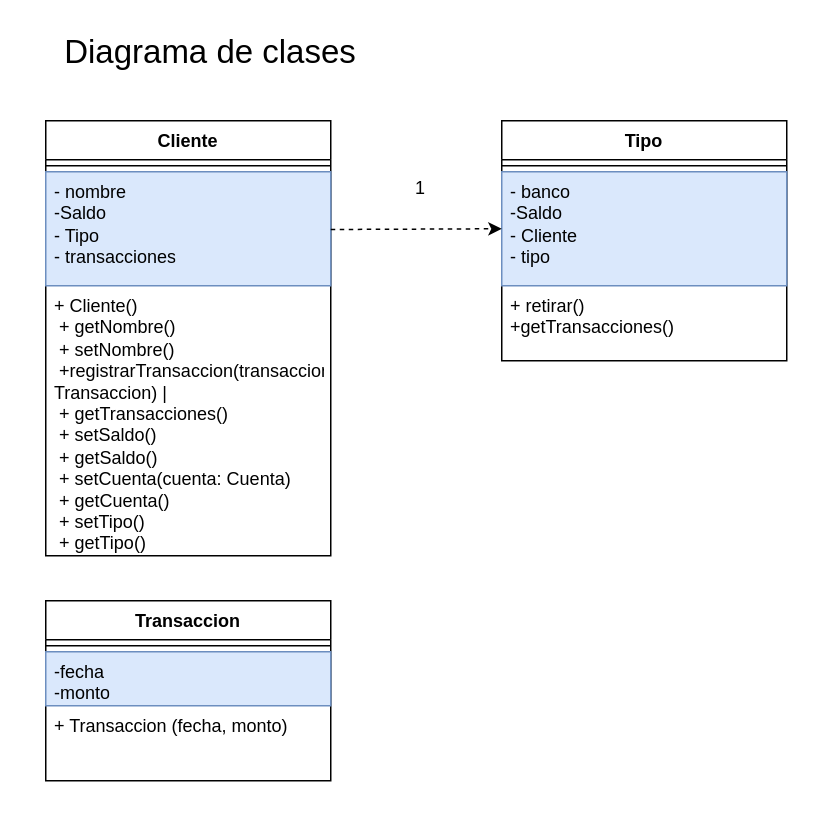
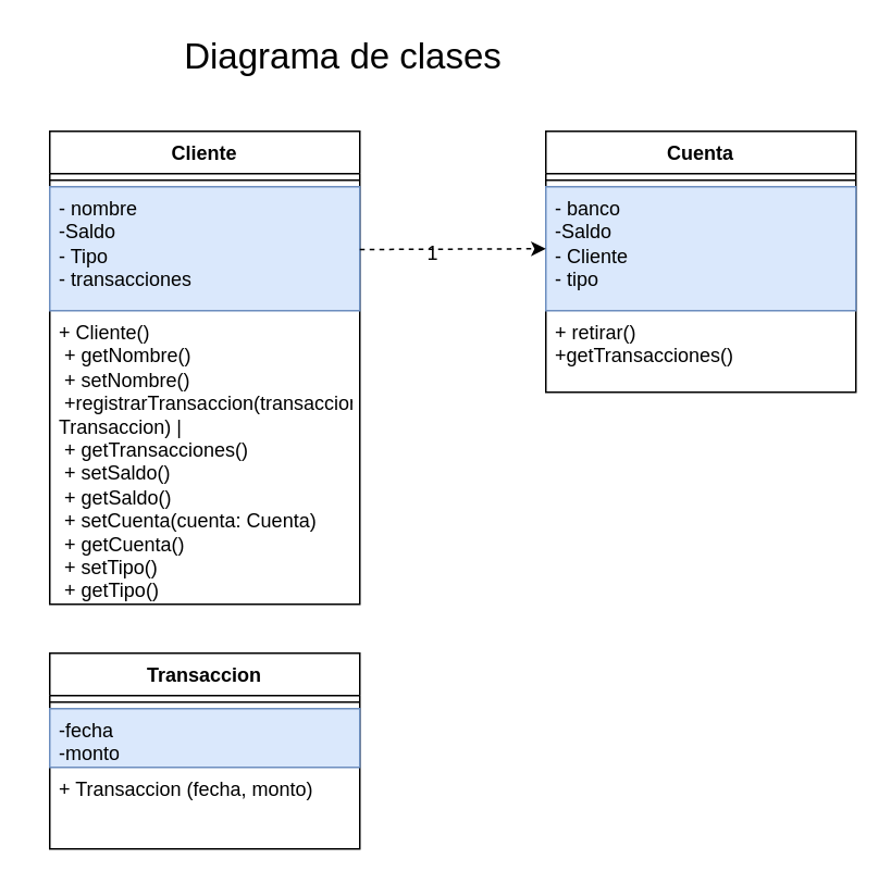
  <mxCell id="0" />
  <mxCell id="1" parent="0" />
  <mxCell id="2" value="Cliente" style="swimlane;fontStyle=1;align=center;verticalAlign=top;childLayout=stackLayout;horizontal=1;startSize=26;horizontalStack=0;resizeParent=1;resizeParentMax=0;resizeLast=0;collapsible=1;marginBottom=0;whiteSpace=wrap;html=1;" parent="1" vertex="1"><mxGeometry x="30" y="80" width="190" height="290" as="geometry" /></mxCell>
  <mxCell id="3" value="" style="line;strokeWidth=1;fillColor=none;align=left;verticalAlign=middle;spacingTop=-1;spacingLeft=3;spacingRight=3;rotatable=0;labelPosition=right;points=[];portConstraint=eastwest;strokeColor=inherit;" parent="2" vertex="1"><mxGeometry y="26" width="190" height="8" as="geometry" /></mxCell>
  <mxCell id="4" value="- nombre&lt;br&gt;-Saldo&lt;br&gt;- Tipo&lt;br&gt;- transacciones  " style="text;align=left;verticalAlign=top;spacingLeft=4;spacingRight=4;overflow=hidden;rotatable=0;points=[[0,0.5],[1,0.5]];portConstraint=eastwest;whiteSpace=wrap;html=1;fillColor=#dae8fc;strokeColor=#6c8ebf;" parent="2" vertex="1"><mxGeometry y="34" width="190" height="76" as="geometry" /></mxCell>
  <mxCell id="5" value="&lt;div&gt;+ Cliente()&amp;nbsp; &amp;nbsp; &amp;nbsp; &amp;nbsp; &amp;nbsp; &amp;nbsp;&lt;/div&gt;&lt;div&gt;&amp;nbsp;+ getNombre()&amp;nbsp; &amp;nbsp; &amp;nbsp; &amp;nbsp; &amp;nbsp;&lt;/div&gt;&lt;div&gt;&amp;nbsp;+ setNombre()&amp;nbsp; &amp;nbsp; &amp;nbsp; &amp;nbsp; &amp;nbsp;&lt;/div&gt;&lt;div&gt;&amp;nbsp;+registrarTransaccion(transaccion: Transaccion) |&lt;/div&gt;&lt;div&gt;&amp;nbsp;+ getTransacciones()&amp;nbsp;&amp;nbsp;&lt;/div&gt;&lt;div&gt;&amp;nbsp;+ setSaldo()&amp;nbsp; &amp;nbsp; &amp;nbsp; &amp;nbsp; &amp;nbsp;&amp;nbsp;&lt;/div&gt;&lt;div&gt;&amp;nbsp;+ getSaldo()&amp;nbsp; &amp;nbsp; &amp;nbsp; &amp;nbsp; &amp;nbsp;&amp;nbsp;&lt;/div&gt;&lt;div&gt;&amp;nbsp;+ setCuenta(cuenta: Cuenta)&amp;nbsp;&lt;/div&gt;&lt;div&gt;&amp;nbsp;+ getCuenta()&amp;nbsp; &amp;nbsp; &amp;nbsp; &amp;nbsp; &amp;nbsp;&lt;/div&gt;&lt;div&gt;&amp;nbsp;+ setTipo()&amp;nbsp; &amp;nbsp; &amp;nbsp; &amp;nbsp; &amp;nbsp; &amp;nbsp;&lt;/div&gt;&lt;div&gt;&amp;nbsp;+ getTipo()&amp;nbsp; &amp;nbsp;&amp;nbsp;&lt;/div&gt;" style="text;strokeColor=none;fillColor=none;align=left;verticalAlign=top;spacingLeft=4;spacingRight=4;overflow=hidden;rotatable=0;points=[[0,0.5],[1,0.5]];portConstraint=eastwest;whiteSpace=wrap;html=1;" parent="2" vertex="1"><mxGeometry y="110" width="190" height="180" as="geometry" /></mxCell>
- <mxCell id="6" value="Tipo" style="swimlane;fontStyle=1;align=center;verticalAlign=top;childLayout=stackLayout;horizontal=1;startSize=26;horizontalStack=0;resizeParent=1;resizeParentMax=0;resizeLast=0;collapsible=1;marginBottom=0;whiteSpace=wrap;html=1;" vertex="1" parent="1"><mxGeometry x="334" y="80" width="190" height="160" as="geometry" /></mxCell>
+ <mxCell id="6" value="Cuenta" style="swimlane;fontStyle=1;align=center;verticalAlign=top;childLayout=stackLayout;horizontal=1;startSize=26;horizontalStack=0;resizeParent=1;resizeParentMax=0;resizeLast=0;collapsible=1;marginBottom=0;whiteSpace=wrap;html=1;" vertex="1" parent="1"><mxGeometry x="334" y="80" width="190" height="160" as="geometry" /></mxCell>
  <mxCell id="7" value="" style="line;strokeWidth=1;fillColor=none;align=left;verticalAlign=middle;spacingTop=-1;spacingLeft=3;spacingRight=3;rotatable=0;labelPosition=right;points=[];portConstraint=eastwest;strokeColor=inherit;" vertex="1" parent="6"><mxGeometry y="26" width="190" height="8" as="geometry" /></mxCell>
  <mxCell id="8" value="- banco&lt;br&gt;-Saldo&lt;br&gt;- Cliente&lt;br&gt;- tipo" style="text;align=left;verticalAlign=top;spacingLeft=4;spacingRight=4;overflow=hidden;rotatable=0;points=[[0,0.5],[1,0.5]];portConstraint=eastwest;whiteSpace=wrap;html=1;fillColor=#dae8fc;strokeColor=#6c8ebf;" vertex="1" parent="6"><mxGeometry y="34" width="190" height="76" as="geometry" /></mxCell>
  <mxCell id="9" value="+ retirar()&lt;br&gt;&lt;div style=&quot;&quot;&gt;&lt;span style=&quot;background-color: initial;&quot;&gt;+getTransacciones()&lt;/span&gt;&lt;/div&gt;" style="text;strokeColor=none;fillColor=none;align=left;verticalAlign=top;spacingLeft=4;spacingRight=4;overflow=hidden;rotatable=0;points=[[0,0.5],[1,0.5]];portConstraint=eastwest;whiteSpace=wrap;html=1;" vertex="1" parent="6"><mxGeometry y="110" width="190" height="50" as="geometry" /></mxCell>
  <mxCell id="10" value="" style="endArrow=classic;html=1;rounded=0;exitX=1;exitY=0.25;exitDx=0;exitDy=0;entryX=0;entryY=0.5;entryDx=0;entryDy=0;dashed=1;" edge="1" parent="1" source="2" target="8"><mxGeometry width="50" height="50" relative="1" as="geometry"><mxPoint x="310" y="360" as="sourcePoint" /><mxPoint x="360" y="310" as="targetPoint" /></mxGeometry></mxCell>
- <mxCell id="11" value="1" style="text;html=1;strokeColor=none;fillColor=none;align=center;verticalAlign=middle;whiteSpace=wrap;rounded=0;" vertex="1" parent="1"><mxGeometry x="250" y="110" width="60" height="30" as="geometry" /></mxCell>
+ <mxCell id="11" value="1" style="text;html=1;strokeColor=none;fillColor=none;align=center;verticalAlign=middle;whiteSpace=wrap;rounded=0;" vertex="1" parent="1"><mxGeometry x="235" y="140" width="60" height="30" as="geometry" /></mxCell>
  <mxCell id="12" value="Transaccion" style="swimlane;fontStyle=1;align=center;verticalAlign=top;childLayout=stackLayout;horizontal=1;startSize=26;horizontalStack=0;resizeParent=1;resizeParentMax=0;resizeLast=0;collapsible=1;marginBottom=0;whiteSpace=wrap;html=1;" vertex="1" parent="1"><mxGeometry x="30" y="400" width="190" height="120" as="geometry" /></mxCell>
  <mxCell id="13" value="" style="line;strokeWidth=1;fillColor=none;align=left;verticalAlign=middle;spacingTop=-1;spacingLeft=3;spacingRight=3;rotatable=0;labelPosition=right;points=[];portConstraint=eastwest;strokeColor=inherit;" vertex="1" parent="12"><mxGeometry y="26" width="190" height="8" as="geometry" /></mxCell>
  <mxCell id="14" value="-fecha&lt;br&gt;-monto" style="text;align=left;verticalAlign=top;spacingLeft=4;spacingRight=4;overflow=hidden;rotatable=0;points=[[0,0.5],[1,0.5]];portConstraint=eastwest;whiteSpace=wrap;html=1;fillColor=#dae8fc;strokeColor=#6c8ebf;" vertex="1" parent="12"><mxGeometry y="34" width="190" height="36" as="geometry" /></mxCell>
  <mxCell id="15" value="+ Transaccion (fecha, monto)" style="text;strokeColor=none;fillColor=none;align=left;verticalAlign=top;spacingLeft=4;spacingRight=4;overflow=hidden;rotatable=0;points=[[0,0.5],[1,0.5]];portConstraint=eastwest;whiteSpace=wrap;html=1;" vertex="1" parent="12"><mxGeometry y="70" width="190" height="50" as="geometry" /></mxCell>
- <mxCell id="16" value="Diagrama de clases" style="text;html=1;strokeColor=none;fillColor=none;align=center;verticalAlign=middle;whiteSpace=wrap;rounded=0;strokeWidth=2;fontSize=22;" vertex="1" parent="1"><mxGeometry x="20" y="20" width="240" height="30" as="geometry" /></mxCell>
+ <mxCell id="16" value="Diagrama de clases" style="text;html=1;strokeColor=none;fillColor=none;align=center;verticalAlign=middle;whiteSpace=wrap;rounded=0;strokeWidth=2;fontSize=22;" vertex="1" parent="1"><mxGeometry x="90" y="20" width="240" height="30" as="geometry" /></mxCell>
